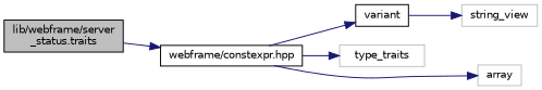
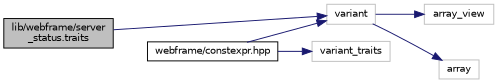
  digraph {
    rankdir=LR
    node [color=grey75 fillcolor=white fontname=Helvetica fontsize=10 shape=record style=filled]
    edge [color=midnightblue fontname=Helvetica fontsize=10 labelfontname=Helvetica labelfontsize=10 style=solid]
    n1 [color=black fillcolor=grey75 fontcolor=black height=0.2 label="lib/webframe/server\l_status.traits" width=0.4]
    n2 [color=black height=0.2 label="webframe/constexpr.hpp" width=0.4]
-   n3 [color=black height=0.2 label=variant width=0.4]
-   n4 [height=0.2 label=type_traits width=0.4]
+   n3 [height=0.2 label=variant width=0.4]
+   n4 [height=0.2 label=variant_traits width=0.4]
    n5 [height=0.2 label=array width=0.4]
-   n6 [height=0.2 label=string_view width=0.4]
-   n1 -> n2
+   n6 [height=0.2 label=array_view width=0.4]
+   n1 -> n3
    n2 -> n3
    n2 -> n4
-   n2 -> n5
+   n3 -> n5
    n3 -> n6
  }
